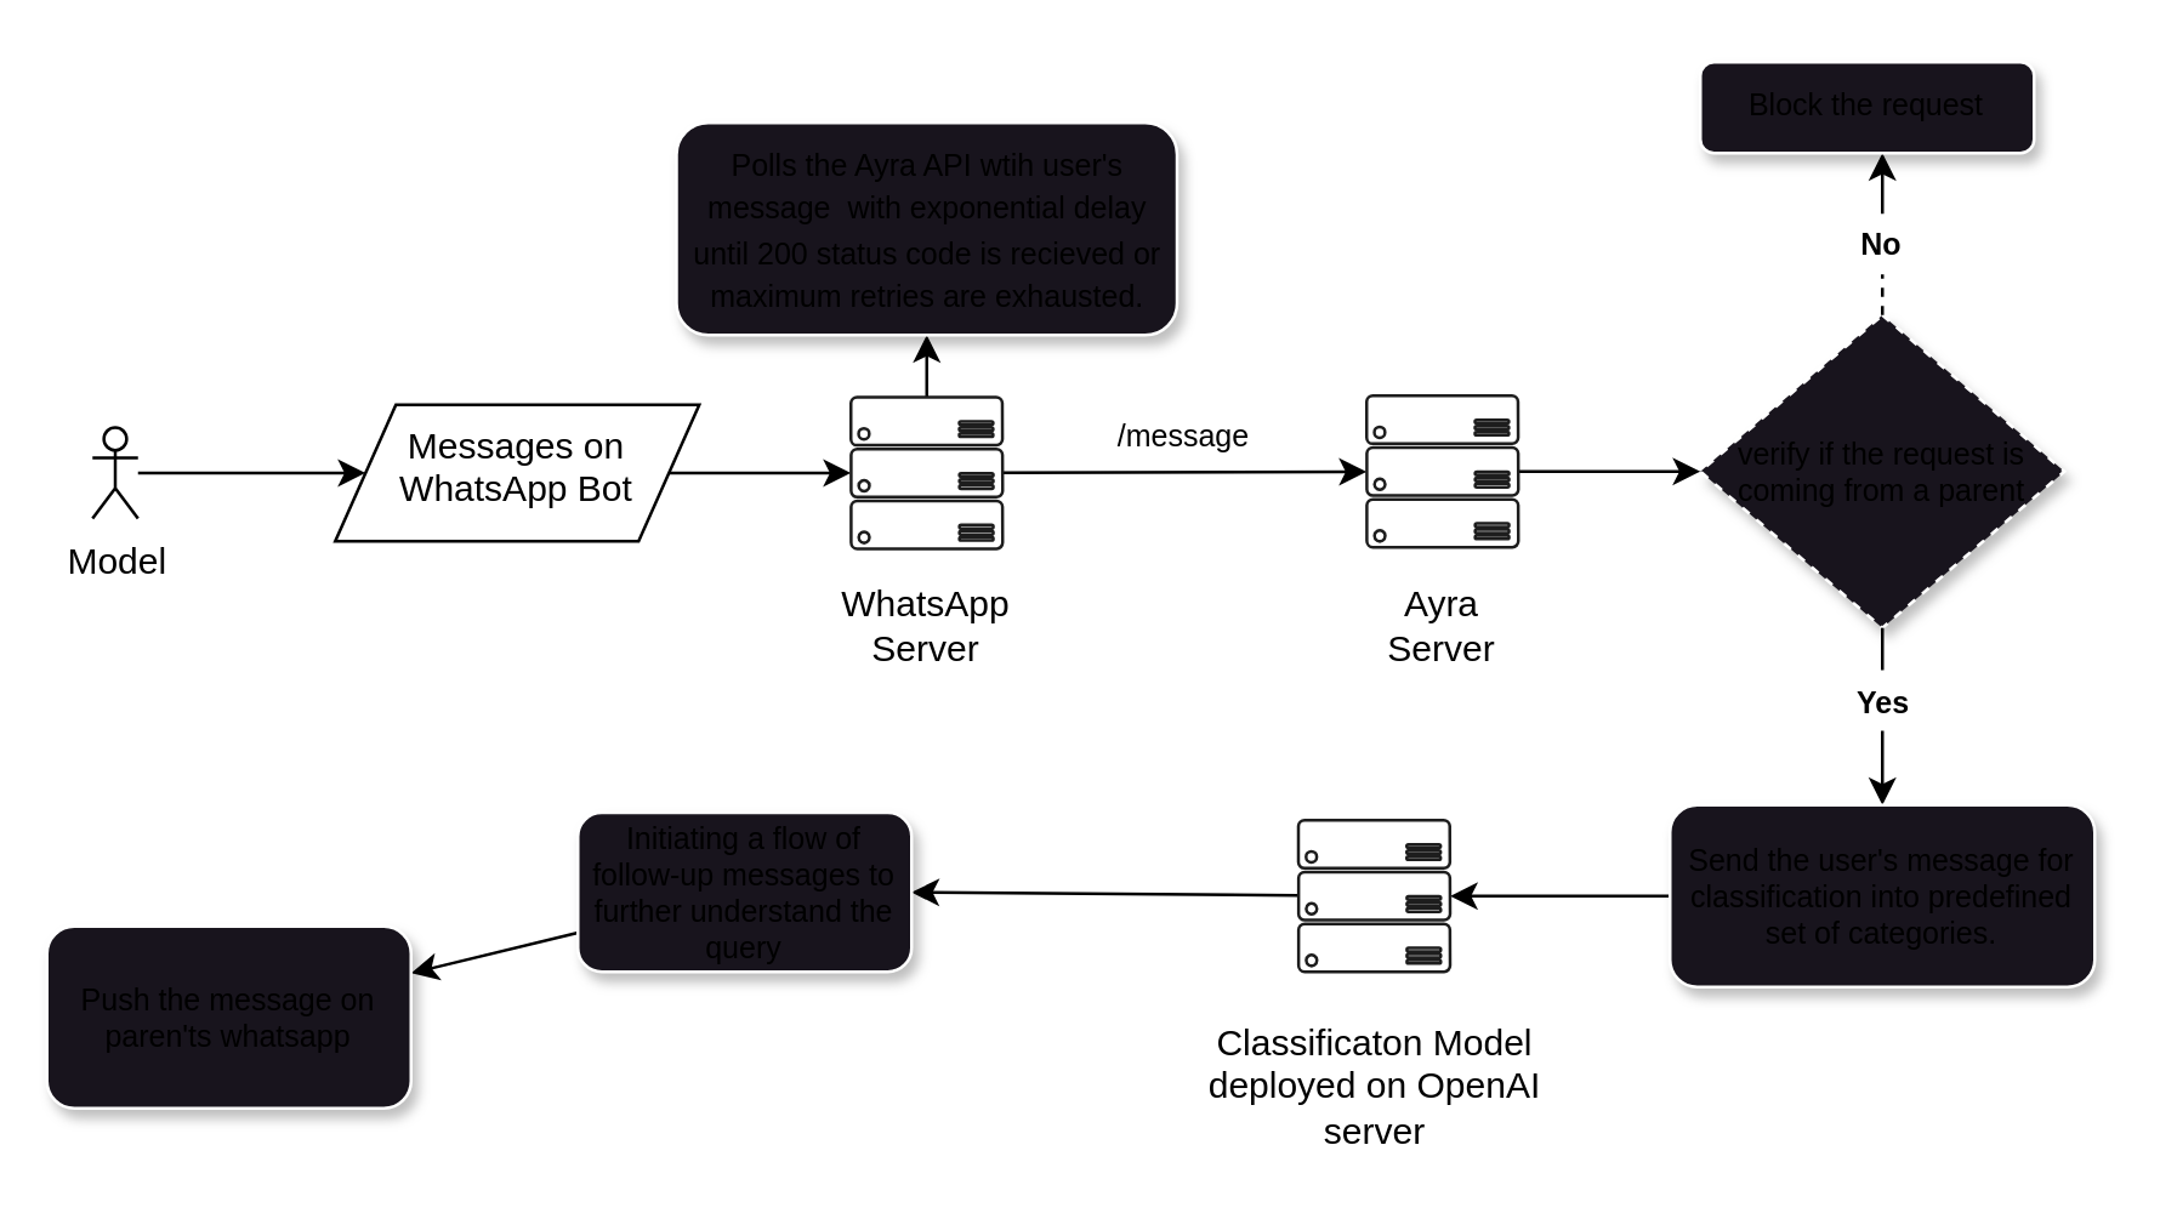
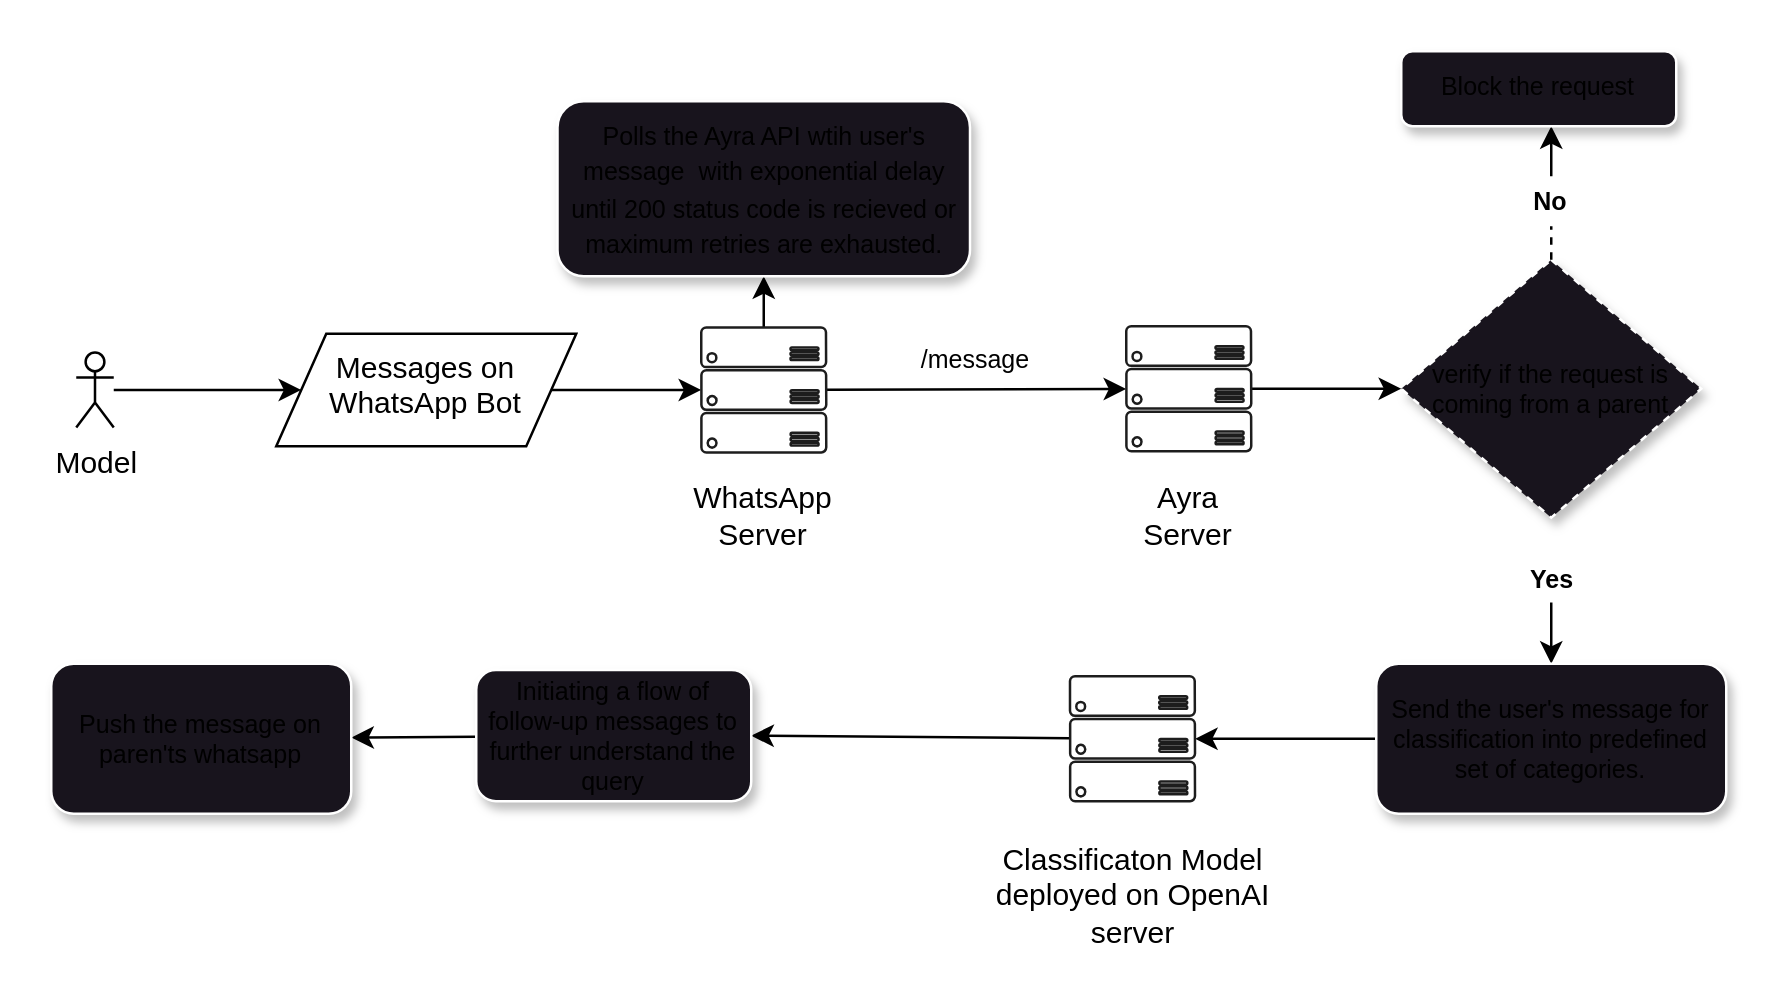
  <mxCell id="0" />
  <mxCell id="1" parent="0" />
  <mxCell id="2" value="" style="edgeStyle=none;html=1;" parent="1" source="3" target="5" edge="1"><mxGeometry relative="1" as="geometry" /></mxCell>
  <mxCell id="3" value="Model" style="shape=umlActor;verticalLabelPosition=bottom;verticalAlign=top;html=1;outlineConnect=0;" parent="1" vertex="1"><mxGeometry x="30" y="140.5" width="15" height="30" as="geometry" /></mxCell>
  <mxCell id="4" value="" style="edgeStyle=none;html=1;" parent="1" source="5" target="8" edge="1"><mxGeometry relative="1" as="geometry" /></mxCell>
  <mxCell id="5" value="Messages on WhatsApp Bot" style="shape=parallelogram;perimeter=parallelogramPerimeter;whiteSpace=wrap;html=1;fixedSize=1;verticalAlign=top;align=center;" parent="1" vertex="1"><mxGeometry x="110" y="133" width="120" height="45" as="geometry" /></mxCell>
  <mxCell id="6" value="" style="edgeStyle=none;html=1;" parent="1" source="8" target="11" edge="1"><mxGeometry relative="1" as="geometry" /></mxCell>
  <mxCell id="7" value="" style="edgeStyle=none;html=1;" parent="1" source="8" target="13" edge="1"><mxGeometry relative="1" as="geometry" /></mxCell>
  <mxCell id="8" value="" style="verticalLabelPosition=bottom;html=1;verticalAlign=top;align=center;strokeColor=#1D1D1D;fillColor=#FFFFFF;shape=mxgraph.azure.server_rack;" parent="1" vertex="1"><mxGeometry x="280" y="130.5" width="50" height="50" as="geometry" /></mxCell>
  <mxCell id="9" value="WhatsApp Server" style="text;html=1;strokeColor=none;fillColor=none;align=center;verticalAlign=middle;whiteSpace=wrap;rounded=0;" parent="1" vertex="1"><mxGeometry x="275" y="190.5" width="60" height="30" as="geometry" /></mxCell>
  <mxCell id="10" value="" style="edgeStyle=none;html=1;fontSize=10;" parent="1" source="11" target="17" edge="1"><mxGeometry relative="1" as="geometry" /></mxCell>
  <mxCell id="11" value="" style="verticalLabelPosition=bottom;html=1;verticalAlign=top;align=center;strokeColor=#1D1D1D;fillColor=#FFFFFF;shape=mxgraph.azure.server_rack;" parent="1" vertex="1"><mxGeometry x="450" y="130" width="50" height="50" as="geometry" /></mxCell>
  <mxCell id="12" value="Ayra Server" style="text;html=1;strokeColor=none;fillColor=none;align=center;verticalAlign=middle;whiteSpace=wrap;rounded=0;" parent="1" vertex="1"><mxGeometry x="445" y="190.5" width="60" height="30" as="geometry" /></mxCell>
  <mxCell id="13" value="&lt;font style=&quot;font-size: 10px;&quot;&gt;Polls the Ayra API wtih user's message&amp;nbsp; with exponential delay until 200 status code is recieved or maximum retries are exhausted.&lt;/font&gt;" style="rounded=1;whiteSpace=wrap;html=1;verticalAlign=top;fillColor=#18141D;strokeColor=#FFFFFF;shadow=1;" parent="1" vertex="1"><mxGeometry x="222.5" y="40" width="165" height="70" as="geometry" /></mxCell>
  <mxCell id="14" value="&lt;font style=&quot;font-size: 10px;&quot;&gt;/message&lt;/font&gt;" style="text;html=1;strokeColor=none;fillColor=none;align=center;verticalAlign=middle;whiteSpace=wrap;rounded=0;" parent="1" vertex="1"><mxGeometry x="360" y="133" width="60" height="20" as="geometry" /></mxCell>
  <mxCell id="15" value="" style="edgeStyle=none;html=1;fontSize=10;startArrow=none;" parent="1" source="19" edge="1"><mxGeometry relative="1" as="geometry"><mxPoint x="620" y="50" as="targetPoint" /></mxGeometry></mxCell>
  <mxCell id="16" value="" style="edgeStyle=none;html=1;fontSize=10;startArrow=none;" parent="1" source="29" target="22" edge="1"><mxGeometry relative="1" as="geometry" /></mxCell>
  <mxCell id="17" value="verify if the request is coming from a parent" style="rhombus;whiteSpace=wrap;html=1;shadow=1;strokeColor=#FFFFFF;fontSize=10;fillColor=#18141D;dashed=1;" parent="1" vertex="1"><mxGeometry x="560" y="103.43" width="120" height="103.13" as="geometry" /></mxCell>
  <mxCell id="18" value="" style="edgeStyle=none;html=1;fontSize=10;endArrow=none;dashed=1;" parent="1" source="17" target="19" edge="1"><mxGeometry relative="1" as="geometry"><mxPoint x="620" y="103.43" as="sourcePoint" /><mxPoint x="620" y="60" as="targetPoint" /></mxGeometry></mxCell>
  <mxCell id="19" value="&lt;font style=&quot;font-size: 10px;&quot;&gt;&lt;b&gt;No&lt;/b&gt;&lt;/font&gt;" style="text;html=1;strokeColor=none;fillColor=none;align=center;verticalAlign=middle;whiteSpace=wrap;rounded=0;" parent="1" vertex="1"><mxGeometry x="610" y="70" width="20" height="20" as="geometry" /></mxCell>
  <mxCell id="20" value="&lt;font style=&quot;font-size: 10px;&quot;&gt;Block the request&lt;/font&gt;" style="rounded=1;whiteSpace=wrap;html=1;verticalAlign=top;fillColor=#18141D;strokeColor=#FFFFFF;shadow=1;" parent="1" vertex="1"><mxGeometry x="560" y="20" width="110" height="30" as="geometry" /></mxCell>
  <mxCell id="21" value="" style="edgeStyle=none;html=1;fontSize=10;" parent="1" source="22" target="24" edge="1"><mxGeometry relative="1" as="geometry" /></mxCell>
  <mxCell id="22" value="Send the user's message for classification into predefined set of categories." style="rounded=1;whiteSpace=wrap;html=1;fontSize=10;fillColor=#18141D;strokeColor=#FFFFFF;shadow=1;" parent="1" vertex="1"><mxGeometry x="550" y="265" width="140" height="60" as="geometry" /></mxCell>
  <mxCell id="23" value="" style="edgeStyle=none;html=1;fontSize=10;entryX=1;entryY=0.5;entryDx=0;entryDy=0;" parent="1" source="24" target="27" edge="1"><mxGeometry relative="1" as="geometry"><mxPoint x="360" y="295" as="targetPoint" /></mxGeometry></mxCell>
  <mxCell id="24" value="" style="verticalLabelPosition=bottom;html=1;verticalAlign=top;align=center;strokeColor=#1D1D1D;fillColor=#FFFFFF;shape=mxgraph.azure.server_rack;" parent="1" vertex="1"><mxGeometry x="427.5" y="270" width="50" height="50" as="geometry" /></mxCell>
  <mxCell id="25" value="Classificaton Model deployed on OpenAI server" style="text;html=1;strokeColor=none;fillColor=none;align=center;verticalAlign=middle;whiteSpace=wrap;rounded=0;" parent="1" vertex="1"><mxGeometry x="392.5" y="335" width="120" height="45" as="geometry" /></mxCell>
  <mxCell id="26" value="" style="edgeStyle=none;html=1;fontSize=10;" parent="1" source="27" target="30" edge="1"><mxGeometry relative="1" as="geometry" /></mxCell>
  <mxCell id="27" value="Initiating a flow of follow-up messages to further understand the query" style="rounded=1;whiteSpace=wrap;html=1;shadow=1;strokeColor=#FFFFFF;fontSize=10;fillColor=#18141D;" parent="1" vertex="1"><mxGeometry x="190" y="267.5" width="110" height="52.5" as="geometry" /></mxCell>
- <mxCell id="28" value="" style="edgeStyle=none;html=1;fontSize=10;endArrow=none;" parent="1" source="17" target="29" edge="1"><mxGeometry relative="1" as="geometry"><mxPoint x="620" y="206.56" as="sourcePoint" /><mxPoint x="620" y="265" as="targetPoint" /></mxGeometry></mxCell>
  <mxCell id="29" value="&lt;font style=&quot;font-size: 10px;&quot;&gt;&lt;b&gt;Yes&lt;/b&gt;&lt;/font&gt;" style="text;html=1;strokeColor=none;fillColor=none;align=left;verticalAlign=middle;whiteSpace=wrap;rounded=0;" parent="1" vertex="1"><mxGeometry x="610" y="220.5" width="20" height="20" as="geometry" /></mxCell>
- <mxCell id="30" value="Push the message on paren'ts whatsapp" style="whiteSpace=wrap;html=1;fontSize=10;fillColor=#18141D;strokeColor=#FFFFFF;rounded=1;shadow=1;" parent="1" vertex="1"><mxGeometry x="15" y="305" width="120" height="60" as="geometry" /></mxCell>
+ <mxCell id="30" value="Push the message on paren'ts whatsapp" style="whiteSpace=wrap;html=1;fontSize=10;fillColor=#18141D;strokeColor=#FFFFFF;rounded=1;shadow=1;" parent="1" vertex="1"><mxGeometry x="20" y="265" width="120" height="60" as="geometry" /></mxCell>
